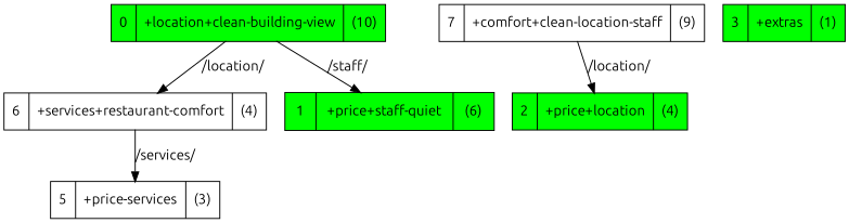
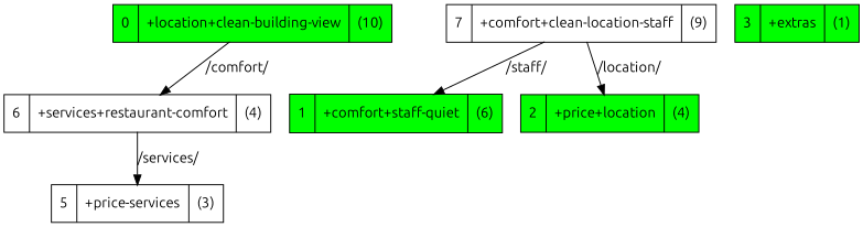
  strict digraph {
    fontname=Ubuntu
    node [fillcolor=green fontname=Ubuntu shape=record style=filled]
    edge [fontname=Ubuntu]
-   n1 [label="1 | +price+staff-quiet| (6)"]
+   n1 [label="1 | +comfort+staff-quiet| (6)"]
    n2 [label="6 | +services+restaurant-comfort| (4)" fillcolor="" style=""]
    n3 [label="5 | +price-services| (3)" fillcolor="" style=""]
    n4 [label="0 | +location+clean-building-view| (10)"]
    n5 [label="3 | +extras| (1)"]
    n6 [label="2 | +price+location| (4)"]
    n7 [label="7 | +comfort+clean-location-staff| (9)" fillcolor="" style=""]
    n2 -> n3 [label="/services/"]
-   n4 -> n2 [label="/location/"]
-   n4 -> n1 [label="/staff/"]
+   n4 -> n2 [label="/comfort/"]
+   n7 -> n1 [label="/staff/"]
    n7 -> n6 [label="/location/"]
  }
